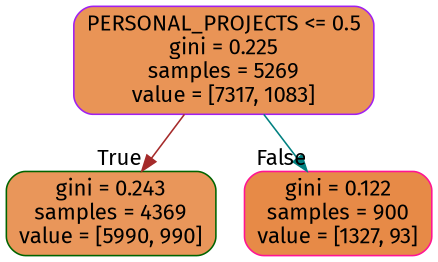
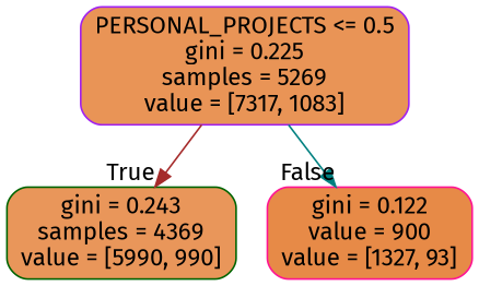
  digraph {
    fontname="Fira Sans"
    node [fontname="Fira Sans" shape=box style="filled, rounded"]
    edge [fontname="Fira Sans" labeldistance=2.5]
    n1 [color=purple fillcolor="#e99456" label="PERSONAL_PROJECTS <= 0.5\ngini = 0.225\nsamples = 5269\nvalue = [7317, 1083]"]
    n2 [color=darkgreen fillcolor="#e9965a" label="gini = 0.243\nsamples = 4369\nvalue = [5990, 990]"]
-   n3 [color=deeppink fillcolor="#e78a47" label="gini = 0.122\nsamples = 900\nvalue = [1327, 93]"]
+   n3 [color=deeppink fillcolor="#e78a47" label="gini = 0.122\nvalue = 900\nvalue = [1327, 93]"]
    n1 -> n2 [headlabel=True labelangle=45 color=brown]
    n1 -> n3 [headlabel=False labelangle=-45 color=teal]
  }
